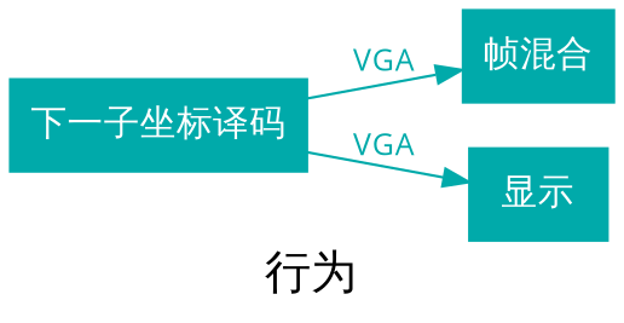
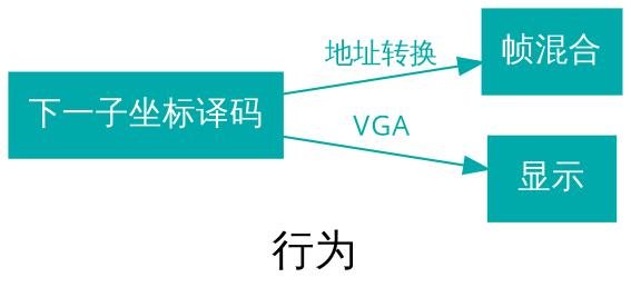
  digraph {
    fontname="Open Sans"
    fontsize=18
    label="行为"
    rankdir=LR
    node [color="#00AAAA" fontcolor=white fontname="Open Sans" fontsize=14 shape=box style=filled]
    edge [color="#00AAAA" fontcolor="#00AAAA" fontname="Open Sans" fontsize=12]
    n1 [label="下一子坐标译码"]
    n2 [label="帧混合"]
    n3 [label="显示"]
-   n1 -> n2 [label=VGA]
+   n1 -> n2 [label="地址转换"]
    n1 -> n3 [label=VGA]
  }
